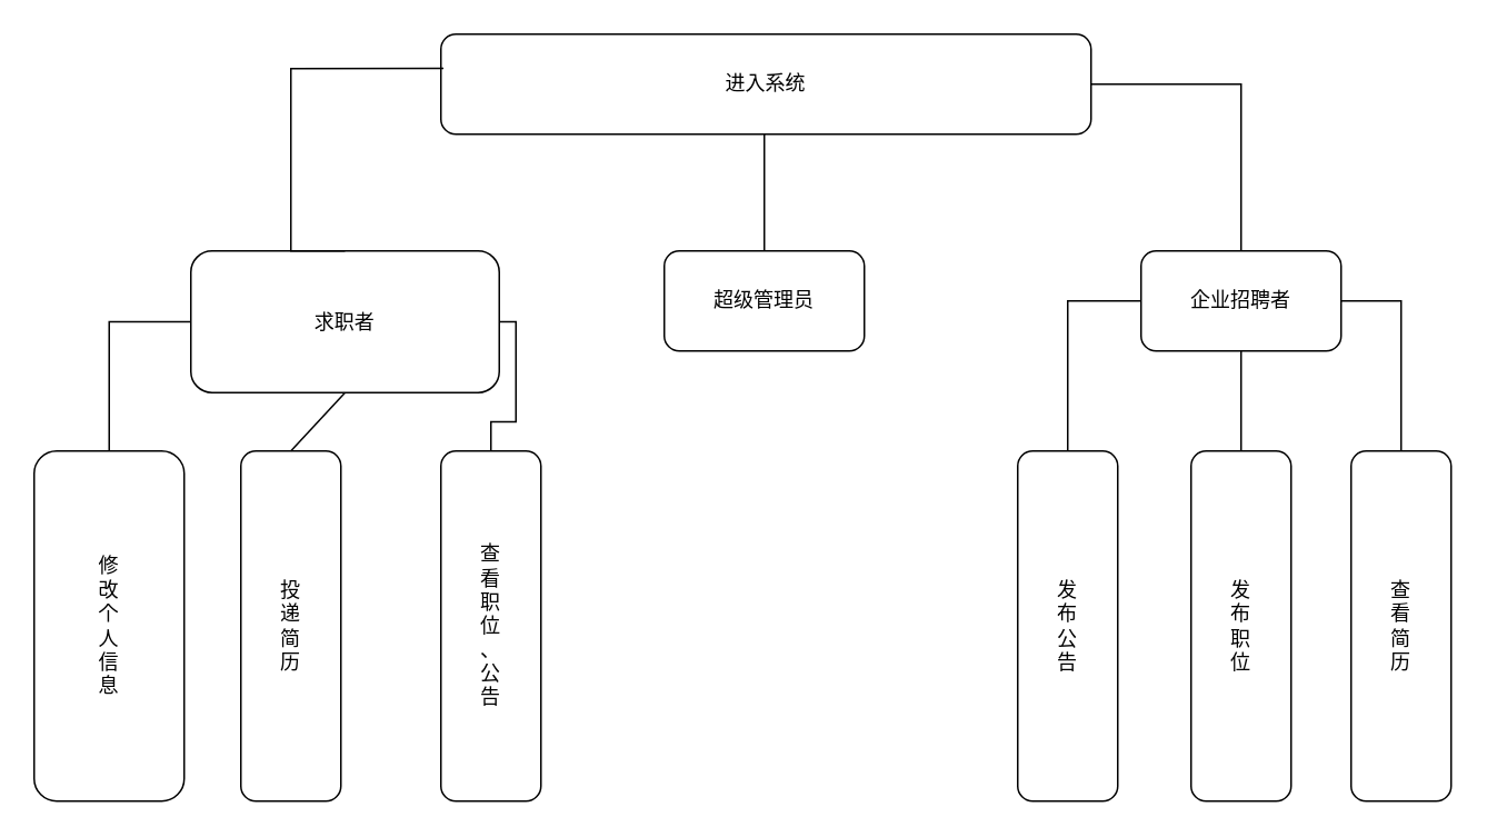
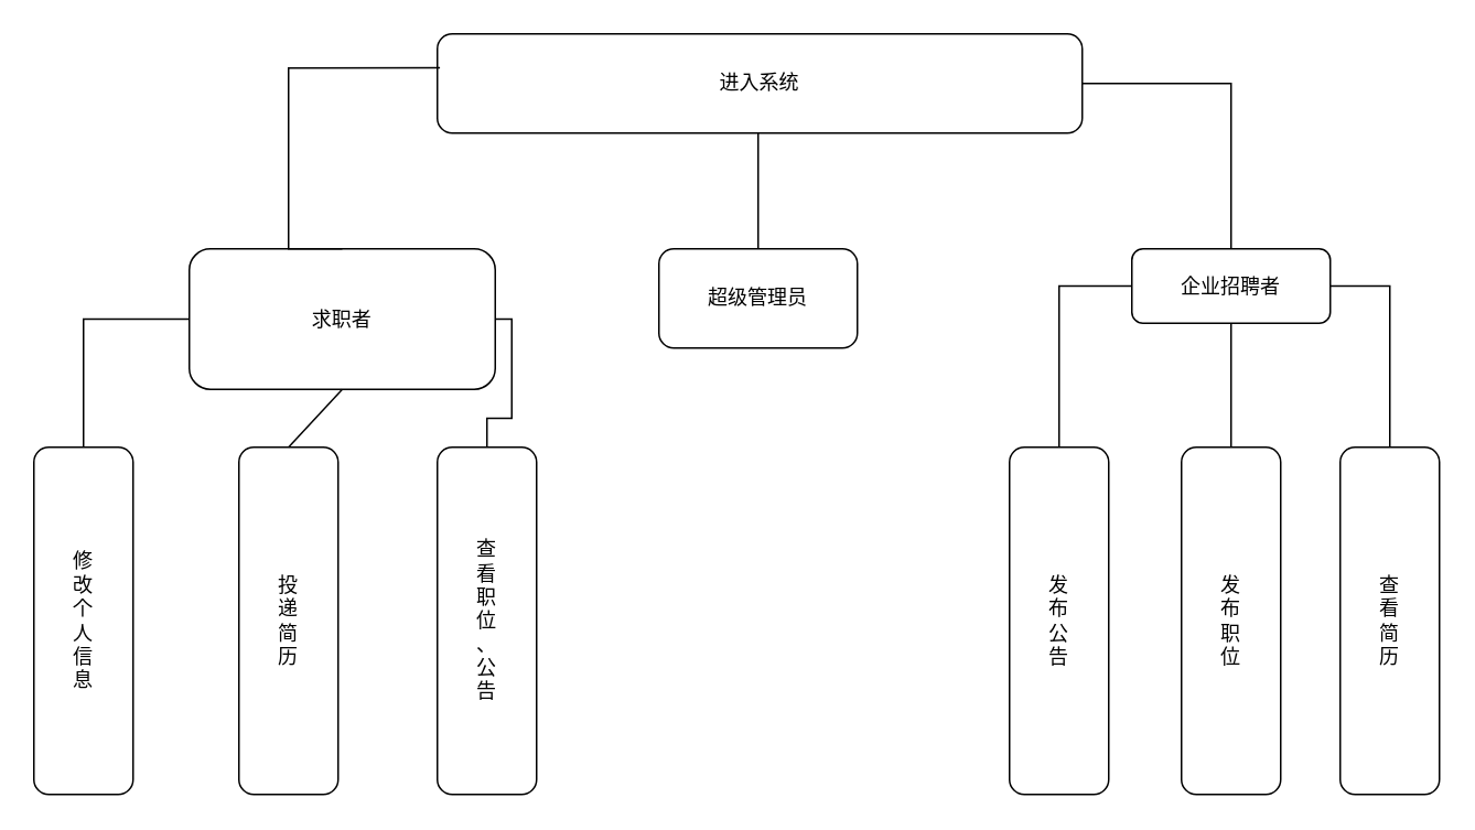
  <mxCell id="0" />
  <mxCell id="1" parent="0" />
  <mxCell id="2" value="进入系统" style="rounded=1;whiteSpace=wrap;html=1;" vertex="1" parent="1"><mxGeometry x="264" y="20" width="390" height="60" as="geometry" /></mxCell>
  <mxCell id="3" value="求职者" style="rounded=1;whiteSpace=wrap;html=1;" vertex="1" parent="1"><mxGeometry x="114" y="150" width="185" height="85" as="geometry" /></mxCell>
  <mxCell id="4" value="超级管理员" style="rounded=1;whiteSpace=wrap;html=1;" vertex="1" parent="1"><mxGeometry x="398" y="150" width="120" height="60" as="geometry" /></mxCell>
- <mxCell id="5" value="企业招聘者" style="rounded=1;whiteSpace=wrap;html=1;" vertex="1" parent="1"><mxGeometry x="684" y="150" width="120" height="60" as="geometry" /></mxCell>
- <mxCell id="6" value="修&lt;br&gt;改&lt;br&gt;个&lt;br&gt;人&lt;br&gt;信&lt;br&gt;息" style="rounded=1;whiteSpace=wrap;html=1;" vertex="1" parent="1"><mxGeometry x="20" y="270" width="90" height="210" as="geometry" /></mxCell>
+ <mxCell id="5" value="企业招聘者" style="rounded=1;whiteSpace=wrap;html=1;" vertex="1" parent="1"><mxGeometry x="684" y="150" width="120" height="45" as="geometry" /></mxCell>
+ <mxCell id="6" value="修&lt;br&gt;改&lt;br&gt;个&lt;br&gt;人&lt;br&gt;信&lt;br&gt;息" style="rounded=1;whiteSpace=wrap;html=1;" vertex="1" parent="1"><mxGeometry x="20" y="270" width="60" height="210" as="geometry" /></mxCell>
  <mxCell id="7" value="查&lt;br&gt;看&lt;br&gt;职&lt;br&gt;位&lt;br&gt;、&lt;br&gt;公&lt;br&gt;告" style="rounded=1;whiteSpace=wrap;html=1;" vertex="1" parent="1"><mxGeometry x="264" y="270" width="60" height="210" as="geometry" /></mxCell>
  <mxCell id="8" value="投&lt;br&gt;递&lt;br&gt;简&lt;br&gt;历" style="rounded=1;whiteSpace=wrap;html=1;" vertex="1" parent="1"><mxGeometry x="144" y="270" width="60" height="210" as="geometry" /></mxCell>
  <mxCell id="9" value="发&lt;br&gt;布&lt;br&gt;公&lt;br&gt;告" style="rounded=1;whiteSpace=wrap;html=1;" vertex="1" parent="1"><mxGeometry x="610" y="270" width="60" height="210" as="geometry" /></mxCell>
  <mxCell id="10" value="发&lt;br&gt;布&lt;br&gt;职&lt;br&gt;位" style="rounded=1;whiteSpace=wrap;html=1;" vertex="1" parent="1"><mxGeometry x="714" y="270" width="60" height="210" as="geometry" /></mxCell>
  <mxCell id="11" value="查&lt;br&gt;看&lt;br&gt;简&lt;br&gt;历" style="rounded=1;whiteSpace=wrap;html=1;" vertex="1" parent="1"><mxGeometry x="810" y="270" width="60" height="210" as="geometry" /></mxCell>
  <mxCell id="12" value="" style="endArrow=none;html=1;rounded=0;edgeStyle=orthogonalEdgeStyle;exitX=0.5;exitY=0;exitDx=0;exitDy=0;entryX=0.004;entryY=0.343;entryDx=0;entryDy=0;entryPerimeter=0;" edge="1" parent="1" source="3" target="2"><mxGeometry width="50" height="50" relative="1" as="geometry"><mxPoint x="130" y="60" as="sourcePoint" /><mxPoint x="260" y="40" as="targetPoint" /><Array as="points"><mxPoint x="174" y="41" /></Array></mxGeometry></mxCell>
  <mxCell id="13" value="" style="endArrow=none;html=1;rounded=0;exitX=0.5;exitY=0;exitDx=0;exitDy=0;" edge="1" parent="1" source="4"><mxGeometry width="50" height="50" relative="1" as="geometry"><mxPoint x="410" y="130" as="sourcePoint" /><mxPoint x="458" y="80" as="targetPoint" /></mxGeometry></mxCell>
  <mxCell id="14" value="" style="endArrow=none;html=1;rounded=0;exitX=1;exitY=0.5;exitDx=0;exitDy=0;entryX=0.5;entryY=0;entryDx=0;entryDy=0;edgeStyle=orthogonalEdgeStyle;" edge="1" parent="1" source="2" target="5"><mxGeometry width="50" height="50" relative="1" as="geometry"><mxPoint x="670" y="60" as="sourcePoint" /><mxPoint x="720" y="10" as="targetPoint" /></mxGeometry></mxCell>
  <mxCell id="15" value="" style="endArrow=none;html=1;rounded=0;entryX=0;entryY=0.5;entryDx=0;entryDy=0;exitX=0.5;exitY=0;exitDx=0;exitDy=0;edgeStyle=orthogonalEdgeStyle;" edge="1" parent="1" source="6" target="3"><mxGeometry width="50" height="50" relative="1" as="geometry"><mxPoint x="10" y="190" as="sourcePoint" /><mxPoint x="60" y="140" as="targetPoint" /></mxGeometry></mxCell>
  <mxCell id="16" value="" style="endArrow=none;html=1;rounded=0;entryX=0.5;entryY=1;entryDx=0;entryDy=0;exitX=0.5;exitY=0;exitDx=0;exitDy=0;" edge="1" parent="1" source="8" target="3"><mxGeometry width="50" height="50" relative="1" as="geometry"><mxPoint x="120" y="270" as="sourcePoint" /><mxPoint x="170" y="220" as="targetPoint" /></mxGeometry></mxCell>
  <mxCell id="17" value="" style="endArrow=none;html=1;rounded=0;exitX=1;exitY=0.5;exitDx=0;exitDy=0;entryX=0.5;entryY=0;entryDx=0;entryDy=0;edgeStyle=orthogonalEdgeStyle;" edge="1" parent="1" source="3" target="7"><mxGeometry width="50" height="50" relative="1" as="geometry"><mxPoint x="270" y="170" as="sourcePoint" /><mxPoint x="320" y="120" as="targetPoint" /></mxGeometry></mxCell>
  <mxCell id="18" value="" style="endArrow=none;html=1;rounded=0;entryX=0;entryY=0.5;entryDx=0;entryDy=0;exitX=0.5;exitY=0;exitDx=0;exitDy=0;edgeStyle=orthogonalEdgeStyle;" edge="1" parent="1" source="9" target="5"><mxGeometry width="50" height="50" relative="1" as="geometry"><mxPoint x="610" y="230" as="sourcePoint" /><mxPoint x="660" y="180" as="targetPoint" /></mxGeometry></mxCell>
  <mxCell id="19" value="" style="endArrow=none;html=1;rounded=0;entryX=0.5;entryY=1;entryDx=0;entryDy=0;exitX=0.5;exitY=0;exitDx=0;exitDy=0;" edge="1" parent="1" source="10" target="5"><mxGeometry width="50" height="50" relative="1" as="geometry"><mxPoint x="700" y="270" as="sourcePoint" /><mxPoint x="750" y="220" as="targetPoint" /></mxGeometry></mxCell>
  <mxCell id="20" value="" style="endArrow=none;html=1;rounded=0;entryX=1;entryY=0.5;entryDx=0;entryDy=0;exitX=0.5;exitY=0;exitDx=0;exitDy=0;edgeStyle=orthogonalEdgeStyle;" edge="1" parent="1" source="11" target="5"><mxGeometry width="50" height="50" relative="1" as="geometry"><mxPoint x="804" y="240" as="sourcePoint" /><mxPoint x="854" y="190" as="targetPoint" /></mxGeometry></mxCell>
